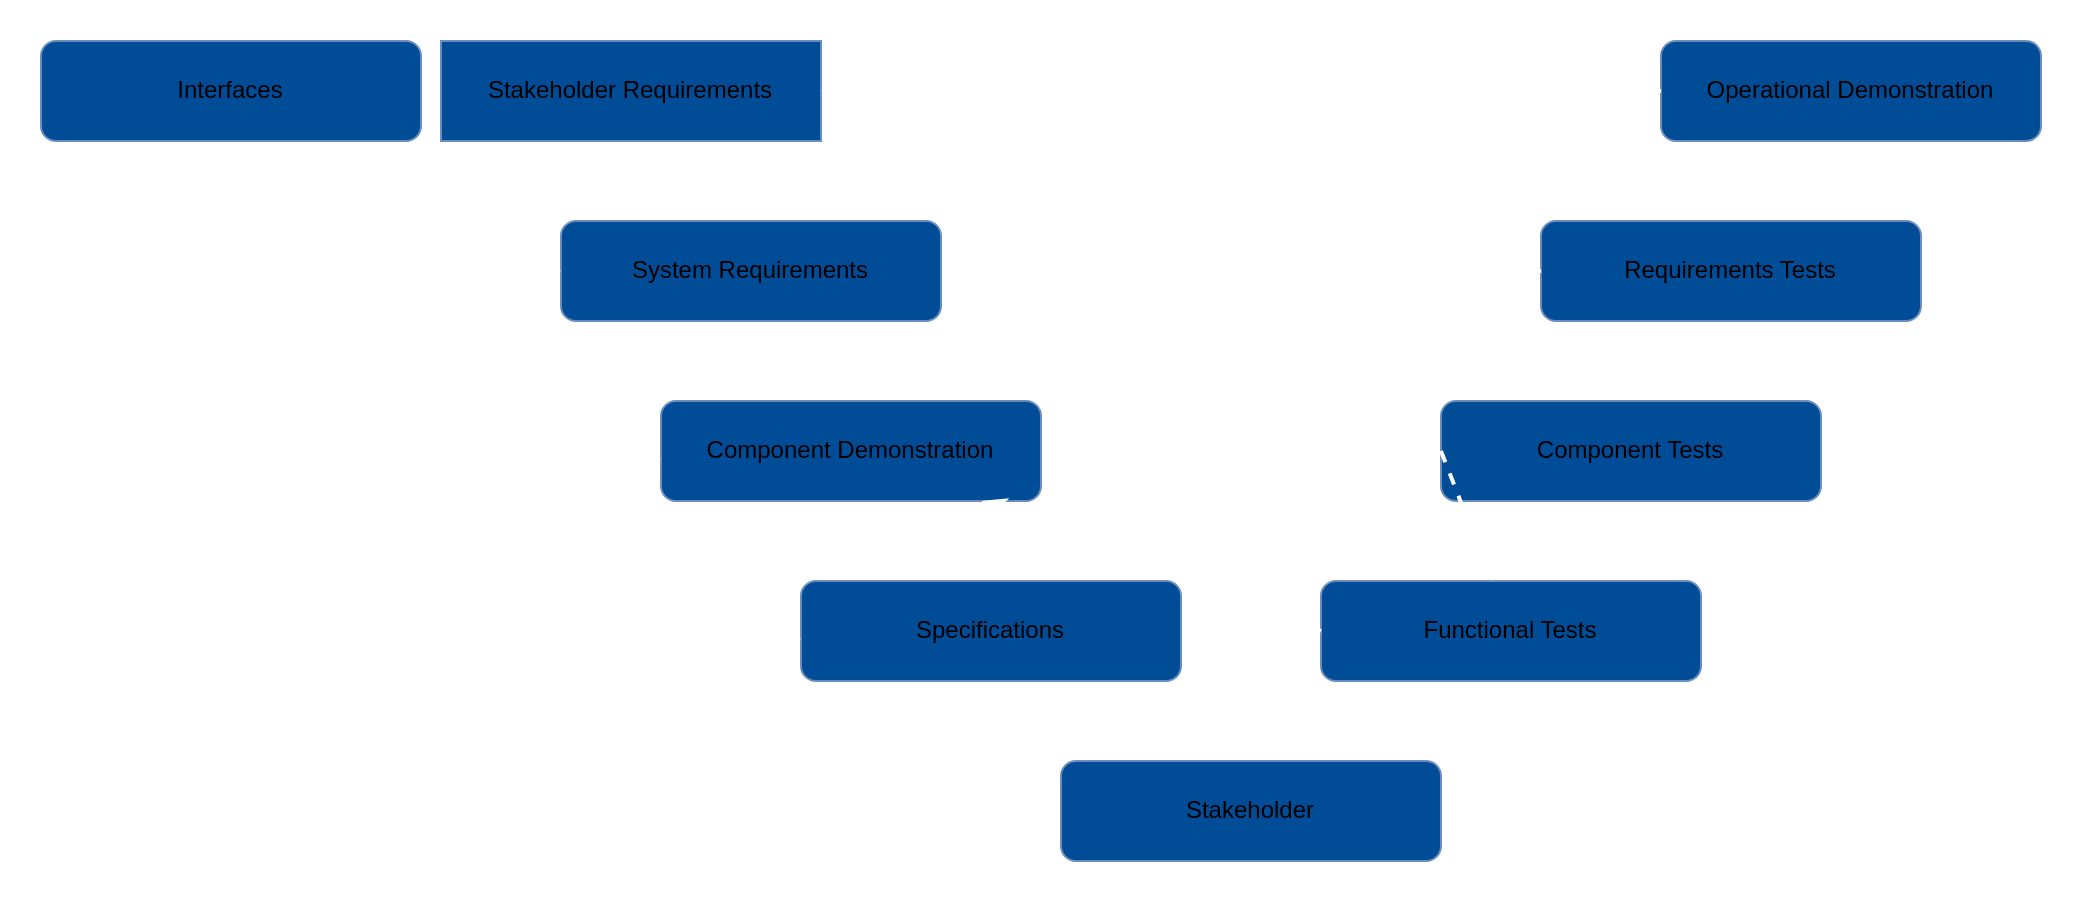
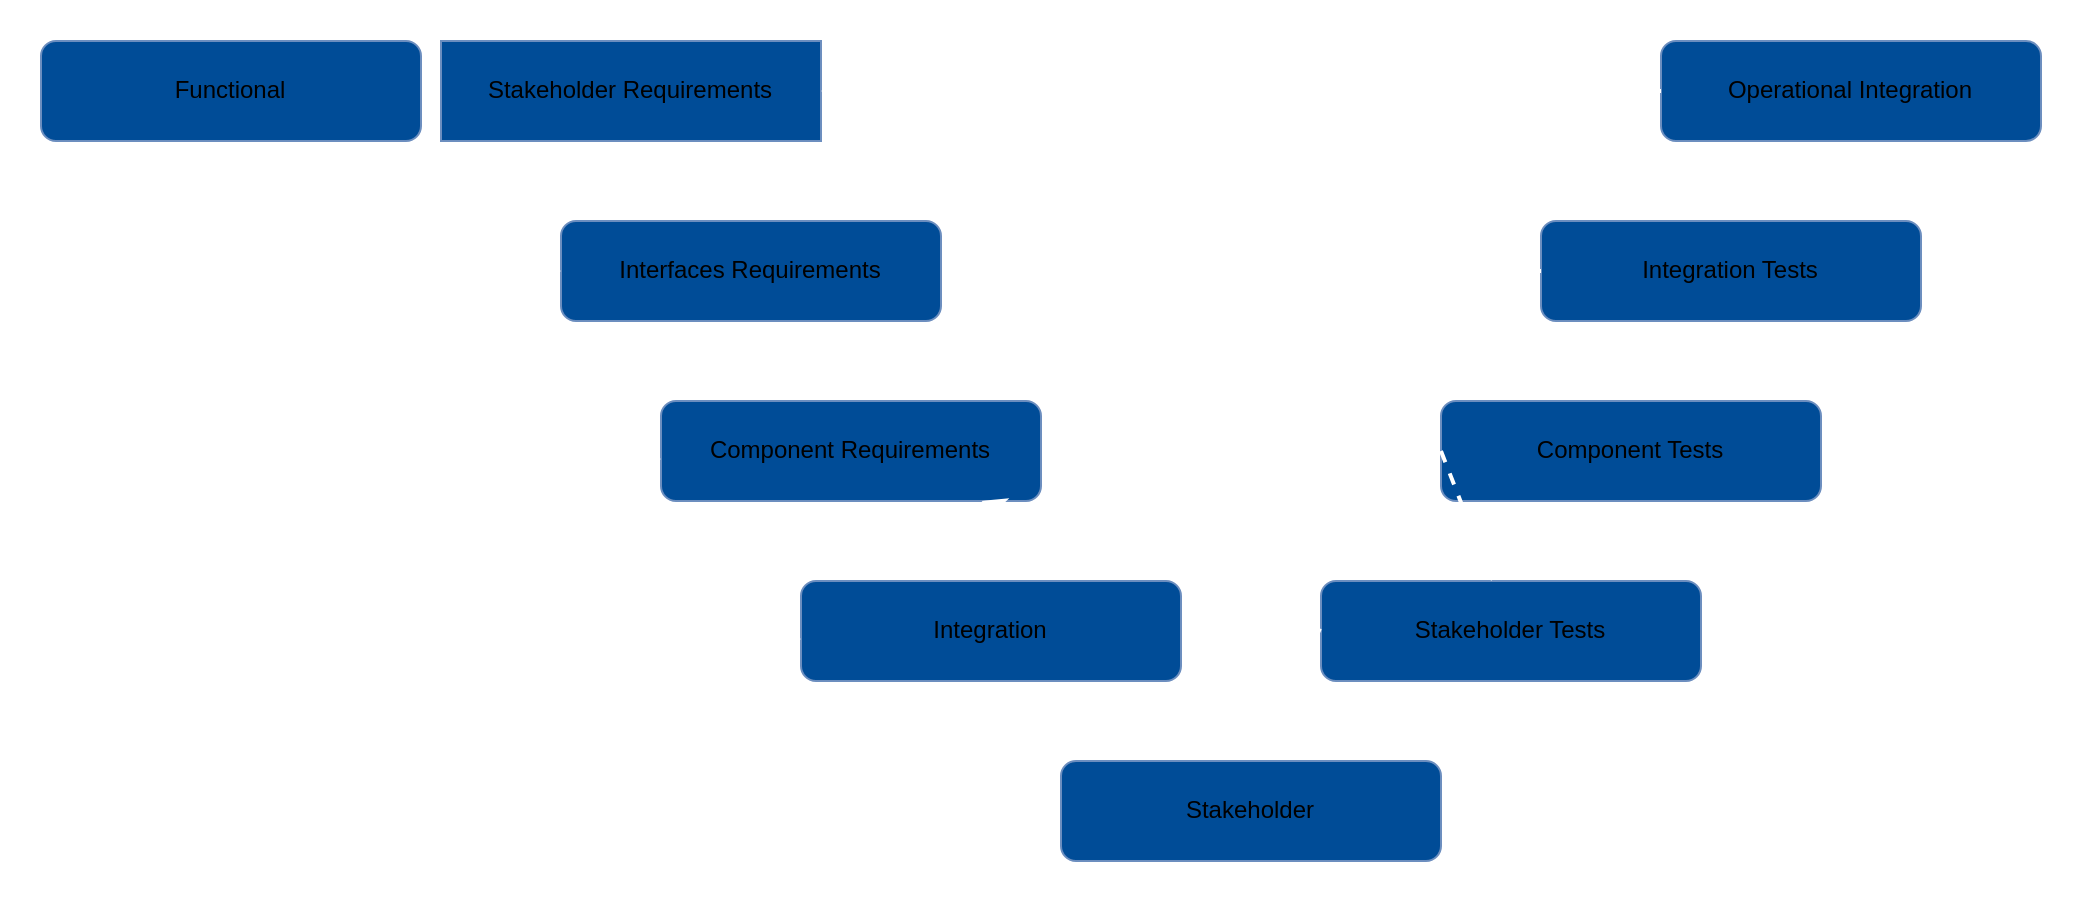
  <mxCell id="0" />
  <mxCell id="1" parent="0" />
  <mxCell id="2" value="Stakeholder Requirements" style="whiteSpace=wrap;html=1;fillColor=#004C97;strokeColor=#6c8ebf;rounded=0;" vertex="1" parent="1"><mxGeometry x="220" y="20" width="190" height="50" as="geometry" /></mxCell>
- <mxCell id="3" value="System Requirements" style="rounded=1;whiteSpace=wrap;html=1;fillColor=#004C97;strokeColor=#6c8ebf;" vertex="1" parent="1"><mxGeometry x="280" y="110" width="190" height="50" as="geometry" /></mxCell>
- <mxCell id="4" value="Component Demonstration" style="rounded=1;whiteSpace=wrap;html=1;fillColor=#004C97;strokeColor=#6c8ebf;" vertex="1" parent="1"><mxGeometry x="330" y="200" width="190" height="50" as="geometry" /></mxCell>
- <mxCell id="5" value="Specifications" style="rounded=1;whiteSpace=wrap;html=1;fillColor=#004C97;strokeColor=#6c8ebf;" vertex="1" parent="1"><mxGeometry x="400" y="290" width="190" height="50" as="geometry" /></mxCell>
+ <mxCell id="3" value="Interfaces Requirements" style="rounded=1;whiteSpace=wrap;html=1;fillColor=#004C97;strokeColor=#6c8ebf;" vertex="1" parent="1"><mxGeometry x="280" y="110" width="190" height="50" as="geometry" /></mxCell>
+ <mxCell id="4" value="Component Requirements" style="rounded=1;whiteSpace=wrap;html=1;fillColor=#004C97;strokeColor=#6c8ebf;" vertex="1" parent="1"><mxGeometry x="330" y="200" width="190" height="50" as="geometry" /></mxCell>
+ <mxCell id="5" value="Integration" style="rounded=1;whiteSpace=wrap;html=1;fillColor=#004C97;strokeColor=#6c8ebf;" vertex="1" parent="1"><mxGeometry x="400" y="290" width="190" height="50" as="geometry" /></mxCell>
  <mxCell id="6" value="&lt;div&gt;Stakeholder&lt;/div&gt;" style="rounded=1;whiteSpace=wrap;html=1;fillColor=#004C97;strokeColor=#6c8ebf;" vertex="1" parent="1"><mxGeometry x="530" y="380" width="190" height="50" as="geometry" /></mxCell>
- <mxCell id="7" value="Functional Tests" style="rounded=1;whiteSpace=wrap;html=1;fillColor=#004C97;strokeColor=#6c8ebf;" vertex="1" parent="1"><mxGeometry x="660" y="290" width="190" height="50" as="geometry" /></mxCell>
+ <mxCell id="7" value="Stakeholder Tests" style="rounded=1;whiteSpace=wrap;html=1;fillColor=#004C97;strokeColor=#6c8ebf;" vertex="1" parent="1"><mxGeometry x="660" y="290" width="190" height="50" as="geometry" /></mxCell>
  <mxCell id="8" value="Component Tests" style="rounded=1;whiteSpace=wrap;html=1;fillColor=#004C97;strokeColor=#6c8ebf;" vertex="1" parent="1"><mxGeometry x="720" y="200" width="190" height="50" as="geometry" /></mxCell>
- <mxCell id="9" value="Requirements Tests" style="rounded=1;whiteSpace=wrap;html=1;fillColor=#004C97;strokeColor=#6c8ebf;" vertex="1" parent="1"><mxGeometry x="770" y="110" width="190" height="50" as="geometry" /></mxCell>
- <mxCell id="10" value="Operational Demonstration" style="rounded=1;whiteSpace=wrap;html=1;fillColor=#004C97;strokeColor=#6c8ebf;" vertex="1" parent="1"><mxGeometry x="830" y="20" width="190" height="50" as="geometry" /></mxCell>
+ <mxCell id="9" value="Integration Tests" style="rounded=1;whiteSpace=wrap;html=1;fillColor=#004C97;strokeColor=#6c8ebf;" vertex="1" parent="1"><mxGeometry x="770" y="110" width="190" height="50" as="geometry" /></mxCell>
+ <mxCell id="10" value="Operational Integration" style="rounded=1;whiteSpace=wrap;html=1;fillColor=#004C97;strokeColor=#6c8ebf;" vertex="1" parent="1"><mxGeometry x="830" y="20" width="190" height="50" as="geometry" /></mxCell>
  <mxCell id="11" value="" style="endArrow=classic;html=1;rounded=0;exitX=0;exitY=0.5;exitDx=0;exitDy=0;entryX=1;entryY=0.5;entryDx=0;entryDy=0;dashed=1;strokeWidth=2;strokeColor=#FFFFFF;" edge="1" parent="1" source="10" target="2"><mxGeometry width="50" height="50" relative="1" as="geometry"><mxPoint x="720" y="70" as="sourcePoint" /><mxPoint x="770" y="20" as="targetPoint" /></mxGeometry></mxCell>
  <mxCell id="12" value="" style="endArrow=none;html=1;rounded=0;exitX=0;exitY=0.5;exitDx=0;exitDy=0;entryX=1;entryY=0.5;entryDx=0;entryDy=0;dashed=1;strokeWidth=2;strokeColor=#FFFFFF;" edge="1" parent="1" source="9" target="3"><mxGeometry width="50" height="50" relative="1" as="geometry"><mxPoint x="820" y="100" as="sourcePoint" /><mxPoint x="400" y="100" as="targetPoint" /></mxGeometry></mxCell>
  <mxCell id="13" value="" style="endArrow=classic;html=1;rounded=0;dashed=1;strokeWidth=2;exitX=0;exitY=0.5;exitDx=0;exitDy=0;strokeColor=#FFFFFF;" edge="1" parent="1" source="8" target="7"><mxGeometry width="50" height="50" relative="1" as="geometry"><mxPoint x="690" y="230" as="sourcePoint" /><mxPoint x="420" y="224.5" as="targetPoint" /></mxGeometry></mxCell>
  <mxCell id="14" value="" style="endArrow=classic;html=1;rounded=0;exitX=0;exitY=0.5;exitDx=0;exitDy=0;dashed=1;strokeWidth=2;strokeColor=#FFFFFF;" edge="1" parent="1" source="7" target="4"><mxGeometry width="50" height="50" relative="1" as="geometry"><mxPoint x="790" y="155" as="sourcePoint" /><mxPoint x="490" y="155" as="targetPoint" /></mxGeometry></mxCell>
  <mxCell id="15" value="" style="endArrow=classic;html=1;rounded=0;exitX=0.116;exitY=1.12;exitDx=0;exitDy=0;entryX=0;entryY=0.5;entryDx=0;entryDy=0;exitPerimeter=0;strokeWidth=3;strokeColor=#FFFFFF;" edge="1" parent="1" source="2" target="3"><mxGeometry width="50" height="50" relative="1" as="geometry"><mxPoint x="230" y="190" as="sourcePoint" /><mxPoint x="220" y="150" as="targetPoint" /><Array as="points"><mxPoint x="242" y="135" /></Array></mxGeometry></mxCell>
  <mxCell id="16" value="" style="endArrow=classic;html=1;rounded=0;exitX=0.116;exitY=1.12;exitDx=0;exitDy=0;entryX=0;entryY=0.5;entryDx=0;entryDy=0;exitPerimeter=0;strokeWidth=3;strokeColor=#FFFFFF;" edge="1" parent="1"><mxGeometry width="50" height="50" relative="1" as="geometry"><mxPoint x="292" y="170" as="sourcePoint" /><mxPoint x="330" y="229" as="targetPoint" /><Array as="points"><mxPoint x="292" y="229" /></Array></mxGeometry></mxCell>
  <mxCell id="17" value="" style="endArrow=classic;html=1;rounded=0;exitX=0.116;exitY=1.12;exitDx=0;exitDy=0;entryX=0;entryY=0.5;entryDx=0;entryDy=0;exitPerimeter=0;strokeWidth=3;strokeColor=#FFFFFF;" edge="1" parent="1"><mxGeometry width="50" height="50" relative="1" as="geometry"><mxPoint x="362" y="260" as="sourcePoint" /><mxPoint x="400" y="319" as="targetPoint" /><Array as="points"><mxPoint x="362" y="319" /></Array></mxGeometry></mxCell>
  <mxCell id="18" value="" style="endArrow=classic;html=1;rounded=0;exitX=0.116;exitY=1.12;exitDx=0;exitDy=0;entryX=0;entryY=0.5;entryDx=0;entryDy=0;exitPerimeter=0;strokeWidth=3;strokeColor=#FFFFFF;" edge="1" parent="1"><mxGeometry width="50" height="50" relative="1" as="geometry"><mxPoint x="490" y="350" as="sourcePoint" /><mxPoint x="528" y="409" as="targetPoint" /><Array as="points"><mxPoint x="490" y="409" /></Array></mxGeometry></mxCell>
  <mxCell id="19" value="" style="endArrow=classic;html=1;rounded=0;strokeWidth=3;strokeColor=#FFFFFF;" edge="1" parent="1"><mxGeometry width="50" height="50" relative="1" as="geometry"><mxPoint x="730" y="410" as="sourcePoint" /><mxPoint x="790" y="350" as="targetPoint" /><Array as="points"><mxPoint x="790" y="410" /></Array></mxGeometry></mxCell>
  <mxCell id="20" value="" style="endArrow=classic;html=1;rounded=0;strokeWidth=3;strokeColor=#FFFFFF;" edge="1" parent="1"><mxGeometry width="50" height="50" relative="1" as="geometry"><mxPoint x="859" y="313" as="sourcePoint" /><mxPoint x="900" y="260" as="targetPoint" /><Array as="points"><mxPoint x="900" y="313" /></Array></mxGeometry></mxCell>
  <mxCell id="21" value="" style="endArrow=classic;html=1;rounded=0;strokeWidth=3;strokeColor=#FFFFFF;" edge="1" parent="1"><mxGeometry width="50" height="50" relative="1" as="geometry"><mxPoint x="919" y="223" as="sourcePoint" /><mxPoint x="950" y="170" as="targetPoint" /><Array as="points"><mxPoint x="950" y="223" /></Array></mxGeometry></mxCell>
  <mxCell id="22" value="" style="endArrow=classic;html=1;rounded=0;strokeWidth=3;strokeColor=#FFFFFF;" edge="1" parent="1"><mxGeometry width="50" height="50" relative="1" as="geometry"><mxPoint x="967" y="135" as="sourcePoint" /><mxPoint x="1008" y="82" as="targetPoint" /><Array as="points"><mxPoint x="1008" y="135" /></Array></mxGeometry></mxCell>
- <mxCell id="23" value="Interfaces" style="rounded=1;whiteSpace=wrap;html=1;fillColor=#004C97;strokeColor=#6c8ebf;" vertex="1" parent="1"><mxGeometry y="20" width="190" height="50" as="geometry" x="20" /></mxCell>
+ <mxCell id="23" value="Functional" style="rounded=1;whiteSpace=wrap;html=1;fillColor=#004C97;strokeColor=#6c8ebf;" vertex="1" parent="1"><mxGeometry y="20" width="190" height="50" as="geometry" x="20" /></mxCell>
  <mxCell id="24" value="" style="endArrow=classic;html=1;rounded=0;strokeWidth=3;strokeColor=#FFFFFF;" edge="1" parent="1"><mxGeometry width="50" height="50" relative="1" as="geometry"><mxPoint x="150" y="80" as="sourcePoint" /><mxPoint x="220" y="133" as="targetPoint" /><Array as="points"><mxPoint x="150" y="133" /></Array></mxGeometry></mxCell>
